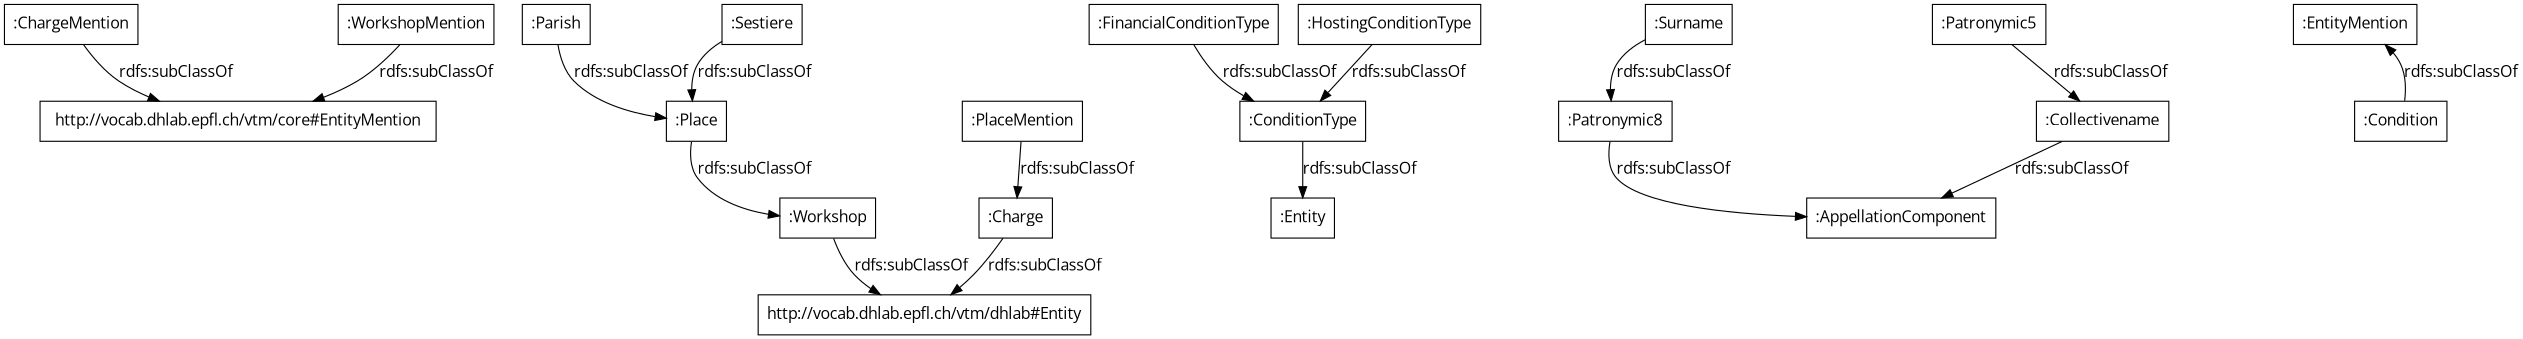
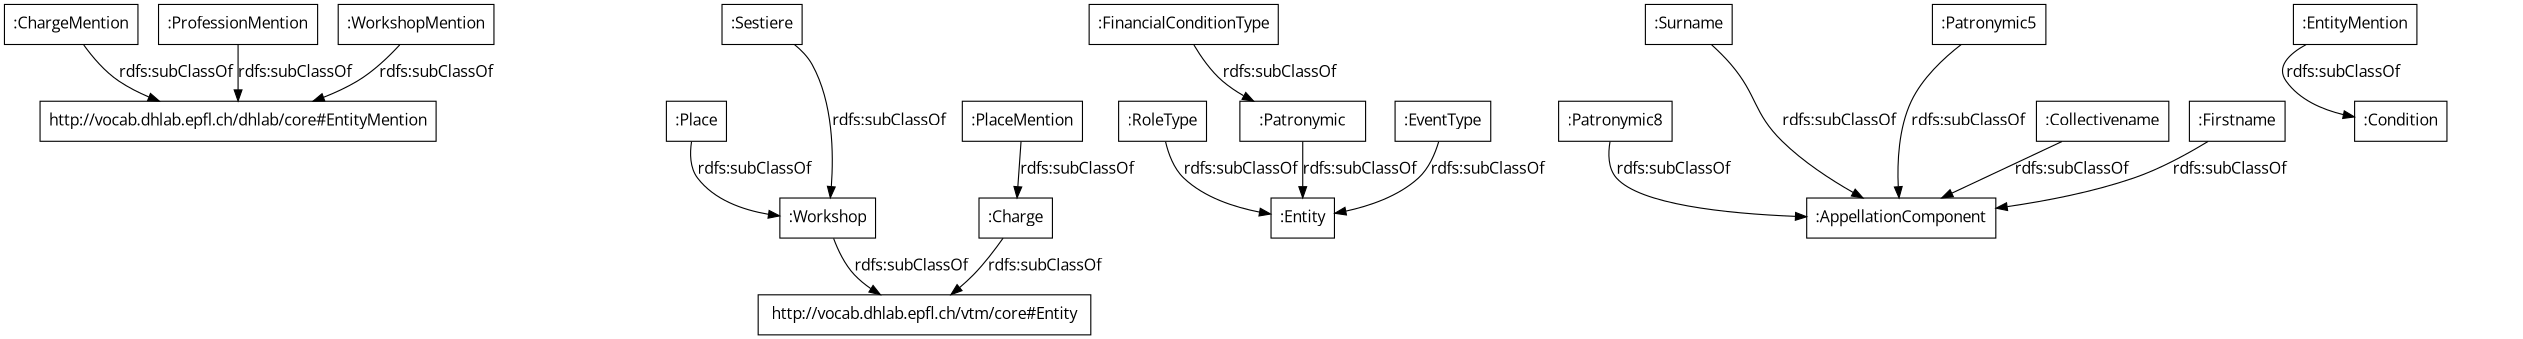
  digraph {
    fontname="Open Sans"
    rankdir=TB
    node [color=black fontname="Open Sans" shape=rectangle]
    edge [fontname="Open Sans"]
    ":ChargeMention"
-   "http://vocab.dhlab.epfl.ch/vtm/core#EntityMention"
+   "http://vocab.dhlab.epfl.ch/vtm/core#EntityMention" [label="http://vocab.dhlab.epfl.ch/dhlab/core#EntityMention"]
    ":Charge"
-   "http://vocab.dhlab.epfl.ch/vtm/core#Entity" [label="http://vocab.dhlab.epfl.ch/vtm/dhlab#Entity"]
+   "http://vocab.dhlab.epfl.ch/vtm/core#Entity"
    n5 [label=":Entity"]
+   ":RoleType"
    n7 [label=":Patronymic8"]
    ":AppellationComponent"
    ":FinancialConditionType"
-   ":ConditionType"
+   ":ConditionType" [label=":Patronymic"]
+   ":ProfessionMention"
    ":Workshop"
    ":WorkshopMention"
    ":Surname"
    ":PlaceMention"
    ":Collectivename"
+   ":EventType"
    n18 [label=":EntityMention"]
    ":Condition"
-   ":Parish"
    ":Place"
-   ":HostingConditionType"
+   ":Firstname"
    ":Sestiere"
    n25 [label=":Patronymic5"]
    ":ChargeMention" -> "http://vocab.dhlab.epfl.ch/vtm/core#EntityMention" [label="rdfs:subClassOf"]
    ":Charge" -> "http://vocab.dhlab.epfl.ch/vtm/core#Entity" [label="rdfs:subClassOf"]
+   ":RoleType" -> n5 [label="rdfs:subClassOf"]
    n7 -> ":AppellationComponent" [label="rdfs:subClassOf"]
    ":FinancialConditionType" -> ":ConditionType" [label="rdfs:subClassOf"]
    ":ConditionType" -> n5 [label="rdfs:subClassOf"]
+   ":ProfessionMention" -> "http://vocab.dhlab.epfl.ch/vtm/core#EntityMention" [label="rdfs:subClassOf"]
    ":Workshop" -> "http://vocab.dhlab.epfl.ch/vtm/core#Entity" [label="rdfs:subClassOf"]
    ":WorkshopMention" -> "http://vocab.dhlab.epfl.ch/vtm/core#EntityMention" [label="rdfs:subClassOf"]
-   ":Surname" -> n7 [label="rdfs:subClassOf"]
+   ":Surname" -> ":AppellationComponent" [label="rdfs:subClassOf"]
    ":PlaceMention" -> ":Charge" [label="rdfs:subClassOf"]
    ":Collectivename" -> ":AppellationComponent" [label="rdfs:subClassOf"]
-   ":Condition" -> n18 [label="rdfs:subClassOf"]
-   ":Parish" -> ":Place" [label="rdfs:subClassOf"]
+   ":EventType" -> n5 [label="rdfs:subClassOf"]
+   n18 -> ":Condition" [label="rdfs:subClassOf"]
    ":Place" -> ":Workshop" [label="rdfs:subClassOf"]
-   ":HostingConditionType" -> ":ConditionType" [label="rdfs:subClassOf"]
-   ":Sestiere" -> ":Place" [label="rdfs:subClassOf"]
-   n25 -> ":Collectivename" [label="rdfs:subClassOf"]
+   ":Firstname" -> ":AppellationComponent" [label="rdfs:subClassOf"]
+   ":Sestiere" -> ":Workshop" [label="rdfs:subClassOf"]
+   n25 -> ":AppellationComponent" [label="rdfs:subClassOf"]
  }
